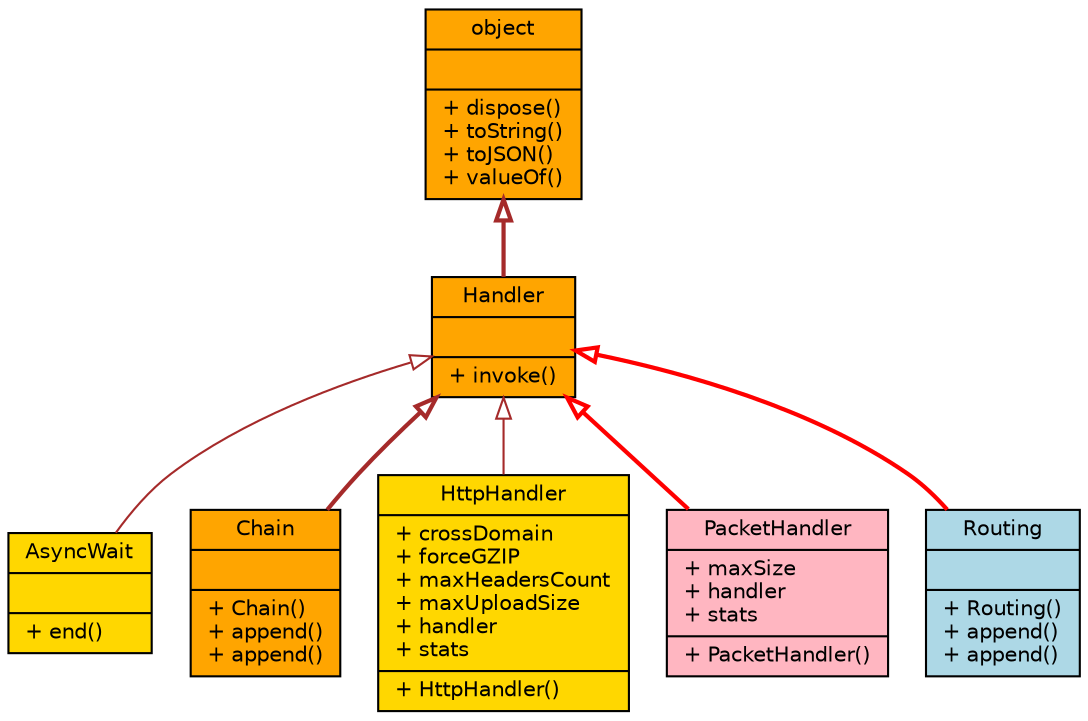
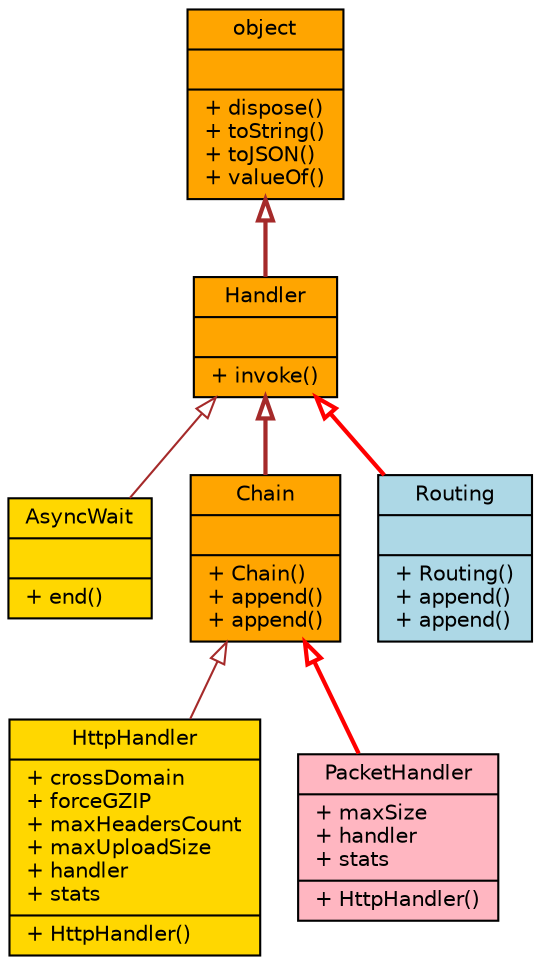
  digraph {
    node [color=black fillcolor=orange fontname=Helvetica fontsize=10 shape=record style=filled]
    edge [arrowtail=onormal color=brown dir=back fontname=Helvetica fontsize=10 labelfontname=Helvetica labelfontsize=10 style=bold]
    n1 [fontcolor=black height=0.2 label="{Handler\n||+ invoke()\l}" width=0.4]
    n2 [fillcolor=gold height=0.2 label="{AsyncWait\n||+ end()\l}" width=0.4]
    n3 [height=0.2 label="{Chain\n||+ Chain()\l+ append()\l+ append()\l}" width=0.4]
    n4 [fillcolor=gold height=0.2 label="{HttpHandler\n|+ crossDomain\l+ forceGZIP\l+ maxHeadersCount\l+ maxUploadSize\l+ handler\l+ stats\l|+ HttpHandler()\l}" width=0.4]
-   n5 [fillcolor=lightpink height=0.2 label="{PacketHandler\n|+ maxSize\l+ handler\l+ stats\l|+ PacketHandler()\l}" width=0.4]
+   n5 [fillcolor=lightpink height=0.2 label="{PacketHandler\n|+ maxSize\l+ handler\l+ stats\l|+ HttpHandler()\l}" width=0.4]
    n6 [fillcolor=lightblue height=0.2 label="{Routing\n||+ Routing()\l+ append()\l+ append()\l}" width=0.4]
    n7 [height=0.2 label="{object\n||+ dispose()\l+ toString()\l+ toJSON()\l+ valueOf()\l}" width=0.4]
    n1 -> n2 [style=solid]
    n1 -> n3
-   n1 -> n4 [style=solid]
-   n1 -> n5 [color=red]
+   n3 -> n4 [style=solid]
+   n3 -> n5 [color=red]
    n1 -> n6 [color=red]
    n7 -> n1
  }
